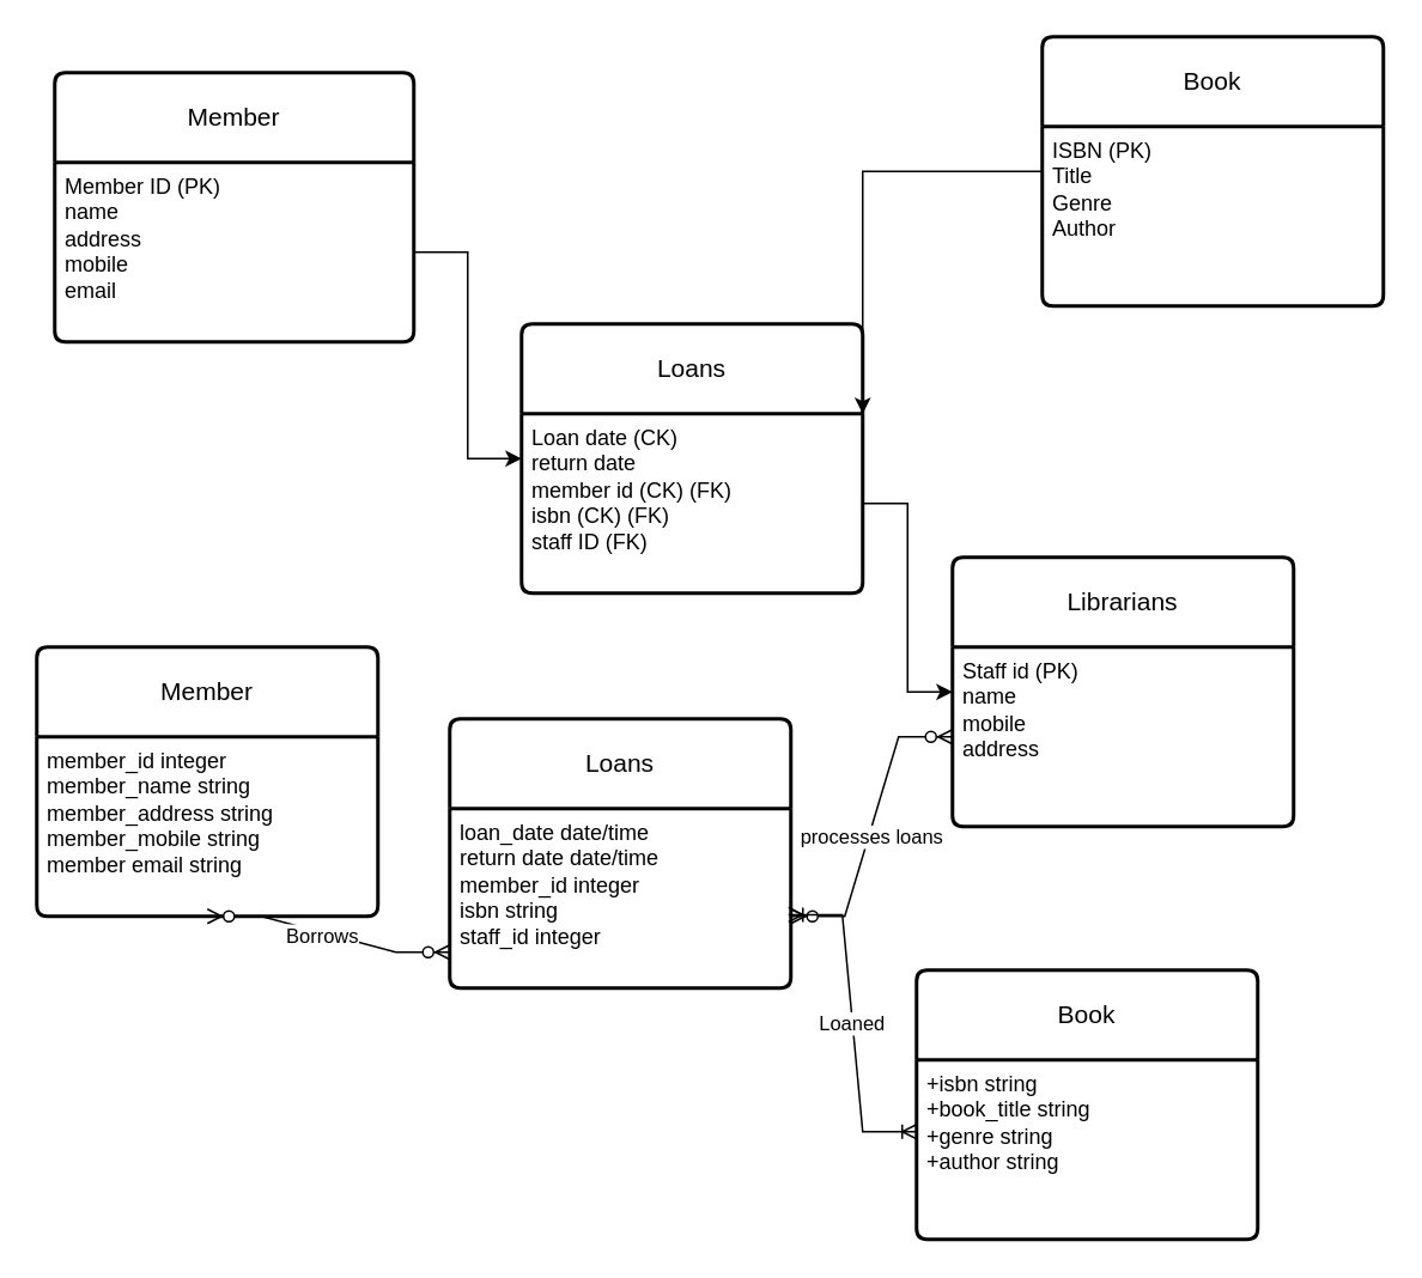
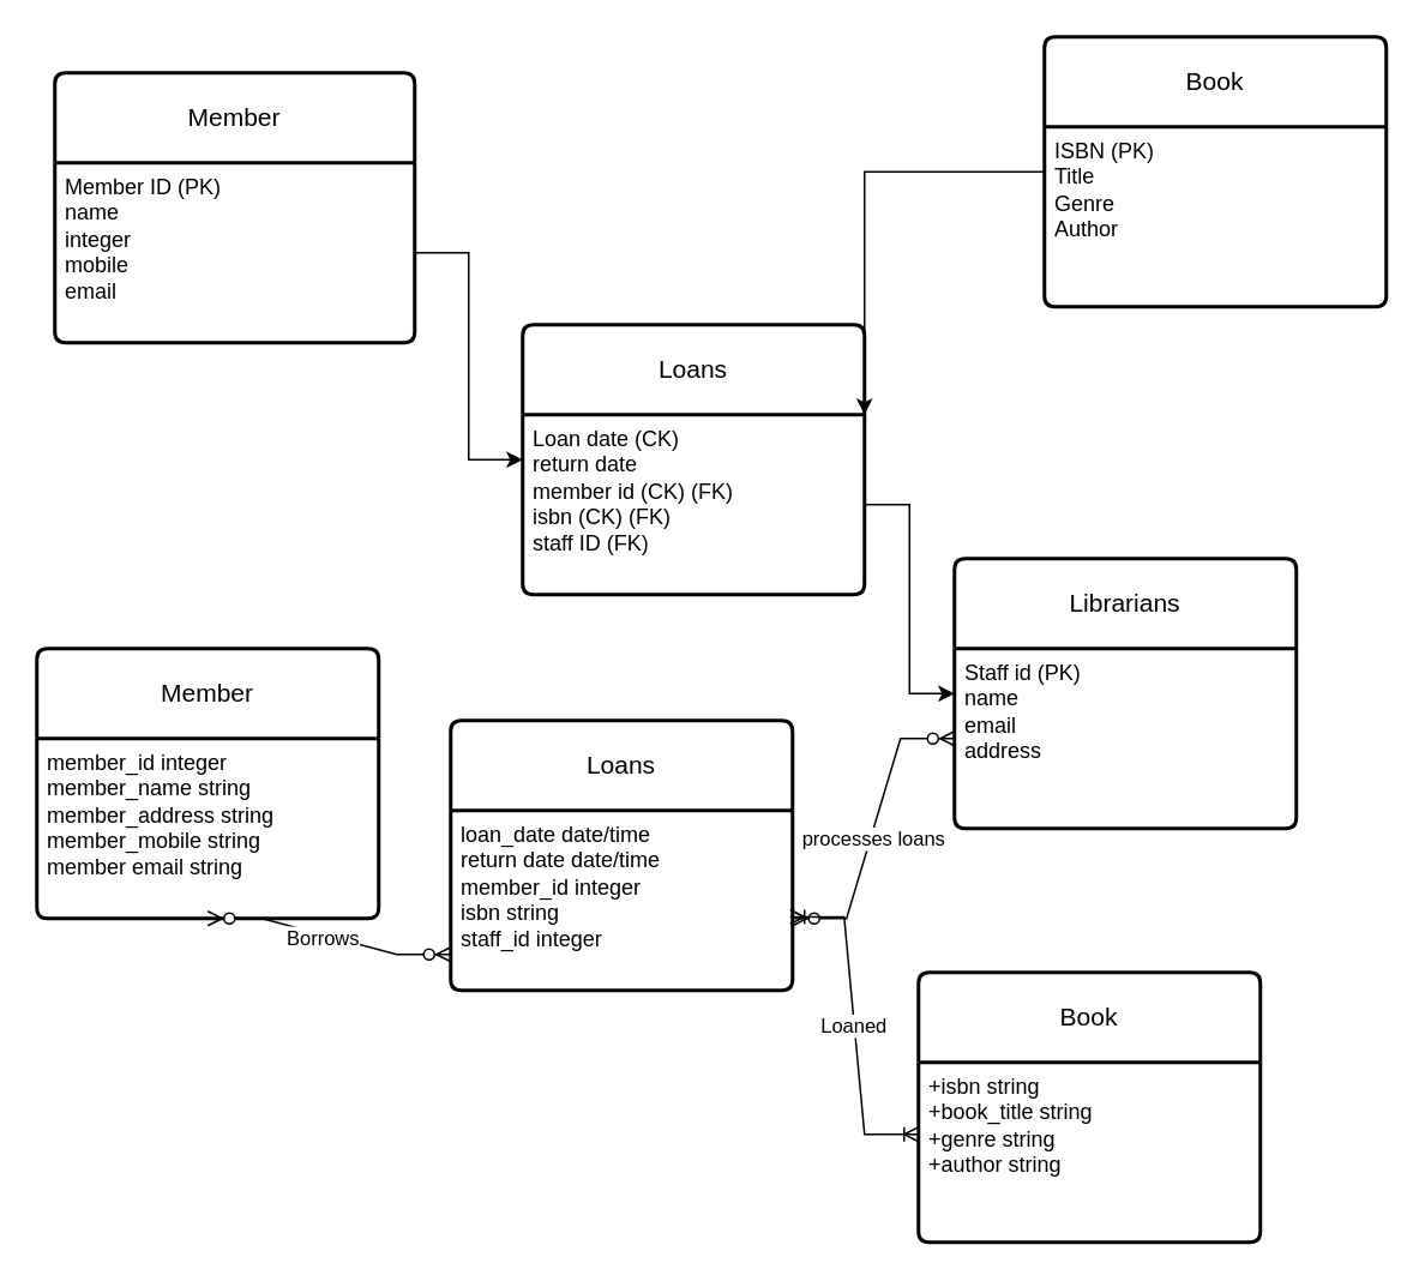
  <mxCell id="0" />
  <mxCell id="1" parent="0" />
  <mxCell id="2" value="Member" style="swimlane;childLayout=stackLayout;horizontal=1;startSize=50;horizontalStack=0;rounded=1;fontSize=14;fontStyle=0;strokeWidth=2;resizeParent=0;resizeLast=1;shadow=0;dashed=0;align=center;arcSize=4;whiteSpace=wrap;html=1;" vertex="1" parent="1"><mxGeometry x="30" y="40" width="200" height="150" as="geometry" /></mxCell>
- <mxCell id="3" value="Member ID (PK)&lt;div&gt;name&lt;/div&gt;&lt;div&gt;address&lt;/div&gt;&lt;div&gt;mobile&amp;nbsp;&lt;/div&gt;&lt;div&gt;email&lt;/div&gt;" style="align=left;strokeColor=none;fillColor=none;spacingLeft=4;fontSize=12;verticalAlign=top;resizable=0;rotatable=0;part=1;html=1;" vertex="1" parent="2"><mxGeometry y="50" width="200" height="100" as="geometry" /></mxCell>
+ <mxCell id="3" value="Member ID (PK)&lt;div&gt;name&lt;/div&gt;&lt;div&gt;integer&lt;/div&gt;&lt;div&gt;mobile&amp;nbsp;&lt;/div&gt;&lt;div&gt;email&lt;/div&gt;" style="align=left;strokeColor=none;fillColor=none;spacingLeft=4;fontSize=12;verticalAlign=top;resizable=0;rotatable=0;part=1;html=1;" vertex="1" parent="2"><mxGeometry y="50" width="200" height="100" as="geometry" /></mxCell>
  <mxCell id="4" value="Loans" style="swimlane;childLayout=stackLayout;horizontal=1;startSize=50;horizontalStack=0;rounded=1;fontSize=14;fontStyle=0;strokeWidth=2;resizeParent=0;resizeLast=1;shadow=0;dashed=0;align=center;arcSize=4;whiteSpace=wrap;html=1;" vertex="1" parent="1"><mxGeometry x="290" y="180" width="190" height="150" as="geometry" /></mxCell>
  <mxCell id="5" value="Loan date (CK)&lt;div&gt;return date&lt;/div&gt;&lt;div&gt;member id (CK) (FK)&lt;/div&gt;&lt;div&gt;isbn&amp;nbsp;&lt;span style=&quot;background-color: initial;&quot;&gt;(CK) (FK)&lt;/span&gt;&lt;/div&gt;&lt;div&gt;staff ID (FK)&lt;/div&gt;" style="align=left;strokeColor=none;fillColor=none;spacingLeft=4;fontSize=12;verticalAlign=top;resizable=0;rotatable=0;part=1;html=1;" vertex="1" parent="4"><mxGeometry y="50" width="190" height="100" as="geometry" /></mxCell>
  <mxCell id="6" style="edgeStyle=orthogonalEdgeStyle;rounded=0;orthogonalLoop=1;jettySize=auto;html=1;entryX=1;entryY=0;entryDx=0;entryDy=0;" edge="1" parent="1" source="7" target="5"><mxGeometry relative="1" as="geometry" /></mxCell>
  <mxCell id="7" value="Book" style="swimlane;childLayout=stackLayout;horizontal=1;startSize=50;horizontalStack=0;rounded=1;fontSize=14;fontStyle=0;strokeWidth=2;resizeParent=0;resizeLast=1;shadow=0;dashed=0;align=center;arcSize=4;whiteSpace=wrap;html=1;" vertex="1" parent="1"><mxGeometry x="580" y="20" width="190" height="150" as="geometry" /></mxCell>
  <mxCell id="8" value="ISBN (PK)&lt;div&gt;Title&lt;/div&gt;&lt;div&gt;Genre&lt;/div&gt;&lt;div&gt;Author&amp;nbsp;&lt;/div&gt;" style="align=left;strokeColor=none;fillColor=none;spacingLeft=4;fontSize=12;verticalAlign=top;resizable=0;rotatable=0;part=1;html=1;" vertex="1" parent="7"><mxGeometry y="50" width="190" height="100" as="geometry" /></mxCell>
  <mxCell id="9" value="Librarians" style="swimlane;childLayout=stackLayout;horizontal=1;startSize=50;horizontalStack=0;rounded=1;fontSize=14;fontStyle=0;strokeWidth=2;resizeParent=0;resizeLast=1;shadow=0;dashed=0;align=center;arcSize=4;whiteSpace=wrap;html=1;" vertex="1" parent="1"><mxGeometry x="530" y="310" width="190" height="150" as="geometry" /></mxCell>
- <mxCell id="10" value="Staff id (PK)&lt;div&gt;name&lt;/div&gt;&lt;div&gt;mobile&lt;/div&gt;&lt;div&gt;address&lt;/div&gt;&lt;div&gt;&lt;br&gt;&lt;/div&gt;" style="align=left;strokeColor=none;fillColor=none;spacingLeft=4;fontSize=12;verticalAlign=top;resizable=0;rotatable=0;part=1;html=1;" vertex="1" parent="9"><mxGeometry y="50" width="190" height="100" as="geometry" /></mxCell>
+ <mxCell id="10" value="Staff id (PK)&lt;div&gt;name&lt;/div&gt;&lt;div&gt;email&lt;/div&gt;&lt;div&gt;address&lt;/div&gt;&lt;div&gt;&lt;br&gt;&lt;/div&gt;" style="align=left;strokeColor=none;fillColor=none;spacingLeft=4;fontSize=12;verticalAlign=top;resizable=0;rotatable=0;part=1;html=1;" vertex="1" parent="9"><mxGeometry y="50" width="190" height="100" as="geometry" /></mxCell>
  <mxCell id="11" value="Member" style="swimlane;childLayout=stackLayout;horizontal=1;startSize=50;horizontalStack=0;rounded=1;fontSize=14;fontStyle=0;strokeWidth=2;resizeParent=0;resizeLast=1;shadow=0;dashed=0;align=center;arcSize=4;whiteSpace=wrap;html=1;" vertex="1" parent="1"><mxGeometry x="20" y="360" width="190" height="150" as="geometry" /></mxCell>
  <mxCell id="12" value="member_id integer&lt;div&gt;member_name string&lt;/div&gt;&lt;div&gt;member_address string&lt;/div&gt;&lt;div&gt;member_mobile string&amp;nbsp;&lt;/div&gt;&lt;div&gt;member email string&amp;nbsp;&lt;/div&gt;" style="align=left;strokeColor=none;fillColor=none;spacingLeft=4;fontSize=12;verticalAlign=top;resizable=0;rotatable=0;part=1;html=1;" vertex="1" parent="11"><mxGeometry y="50" width="190" height="100" as="geometry" /></mxCell>
  <mxCell id="13" style="edgeStyle=orthogonalEdgeStyle;rounded=0;orthogonalLoop=1;jettySize=auto;html=1;entryX=0;entryY=0.25;entryDx=0;entryDy=0;" edge="1" parent="1" source="3" target="5"><mxGeometry relative="1" as="geometry" /></mxCell>
  <mxCell id="14" style="edgeStyle=orthogonalEdgeStyle;rounded=0;orthogonalLoop=1;jettySize=auto;html=1;entryX=0;entryY=0.25;entryDx=0;entryDy=0;" edge="1" parent="1" source="5" target="10"><mxGeometry relative="1" as="geometry" /></mxCell>
  <mxCell id="15" value="Loans" style="swimlane;childLayout=stackLayout;horizontal=1;startSize=50;horizontalStack=0;rounded=1;fontSize=14;fontStyle=0;strokeWidth=2;resizeParent=0;resizeLast=1;shadow=0;dashed=0;align=center;arcSize=4;whiteSpace=wrap;html=1;" vertex="1" parent="1"><mxGeometry x="250" y="400" width="190" height="150" as="geometry" /></mxCell>
  <mxCell id="16" value="loan_date date/time&lt;div&gt;return date date/time&lt;/div&gt;&lt;div&gt;member_id integer&lt;/div&gt;&lt;div&gt;isbn string&lt;/div&gt;&lt;div&gt;staff_id integer&lt;/div&gt;" style="align=left;strokeColor=none;fillColor=none;spacingLeft=4;fontSize=12;verticalAlign=top;resizable=0;rotatable=0;part=1;html=1;" vertex="1" parent="15"><mxGeometry y="50" width="190" height="100" as="geometry" /></mxCell>
  <mxCell id="17" value="Book" style="swimlane;childLayout=stackLayout;horizontal=1;startSize=50;horizontalStack=0;rounded=1;fontSize=14;fontStyle=0;strokeWidth=2;resizeParent=0;resizeLast=1;shadow=0;dashed=0;align=center;arcSize=4;whiteSpace=wrap;html=1;" vertex="1" parent="1"><mxGeometry x="510" y="540" width="190" height="150" as="geometry" /></mxCell>
  <mxCell id="18" value="+isbn string&lt;div&gt;+book_title string&lt;/div&gt;&lt;div&gt;+genre string&lt;/div&gt;&lt;div&gt;+author string&amp;nbsp;&lt;/div&gt;" style="align=left;strokeColor=none;fillColor=none;spacingLeft=4;fontSize=12;verticalAlign=top;resizable=0;rotatable=0;part=1;html=1;" vertex="1" parent="17"><mxGeometry y="50" width="190" height="100" as="geometry" /></mxCell>
  <mxCell id="19" value="" style="swimlane;childLayout=stackLayout;horizontal=1;startSize=50;horizontalStack=0;rounded=1;fontSize=14;fontStyle=0;strokeWidth=2;resizeParent=0;resizeLast=1;shadow=0;dashed=0;align=center;arcSize=4;whiteSpace=wrap;html=1;" vertex="1" parent="17"><mxGeometry y="150" width="190" as="geometry" /></mxCell>
  <mxCell id="20" value="" style="edgeStyle=entityRelationEdgeStyle;fontSize=12;html=1;endArrow=ERzeroToMany;endFill=1;startArrow=ERzeroToMany;rounded=0;" edge="1" parent="1"><mxGeometry width="100" height="100" relative="1" as="geometry"><mxPoint x="440" y="510" as="sourcePoint" /><mxPoint x="530" y="410" as="targetPoint" /></mxGeometry></mxCell>
  <mxCell id="21" value="processes loans" style="edgeLabel;html=1;align=center;verticalAlign=middle;resizable=0;points=[];" vertex="1" connectable="0" parent="20"><mxGeometry x="-0.061" y="-1" relative="1" as="geometry"><mxPoint as="offset" /></mxGeometry></mxCell>
  <mxCell id="22" value="" style="edgeStyle=entityRelationEdgeStyle;fontSize=12;html=1;endArrow=ERzeroToMany;endFill=1;startArrow=ERzeroToMany;rounded=0;exitX=0.5;exitY=1;exitDx=0;exitDy=0;" edge="1" parent="1" source="12"><mxGeometry width="100" height="100" relative="1" as="geometry"><mxPoint x="160" y="630" as="sourcePoint" /><mxPoint x="250" y="530" as="targetPoint" /></mxGeometry></mxCell>
  <mxCell id="23" value="Borrows" style="edgeLabel;html=1;align=center;verticalAlign=middle;resizable=0;points=[];" vertex="1" connectable="0" parent="22"><mxGeometry x="-0.058" y="-2" relative="1" as="geometry"><mxPoint as="offset" /></mxGeometry></mxCell>
  <mxCell id="24" value="" style="edgeStyle=entityRelationEdgeStyle;fontSize=12;html=1;endArrow=ERoneToMany;startArrow=ERoneToMany;rounded=0;exitX=0.993;exitY=0.591;exitDx=0;exitDy=0;exitPerimeter=0;" edge="1" parent="1" source="16"><mxGeometry width="100" height="100" relative="1" as="geometry"><mxPoint x="410" as="sourcePoint" y="730" /><mxPoint x="510" y="630" as="targetPoint" /></mxGeometry></mxCell>
  <mxCell id="25" value="Loaned" style="edgeLabel;html=1;align=center;verticalAlign=middle;resizable=0;points=[];" vertex="1" connectable="0" parent="24"><mxGeometry x="0.005" y="-1" relative="1" as="geometry"><mxPoint as="offset" /></mxGeometry></mxCell>
